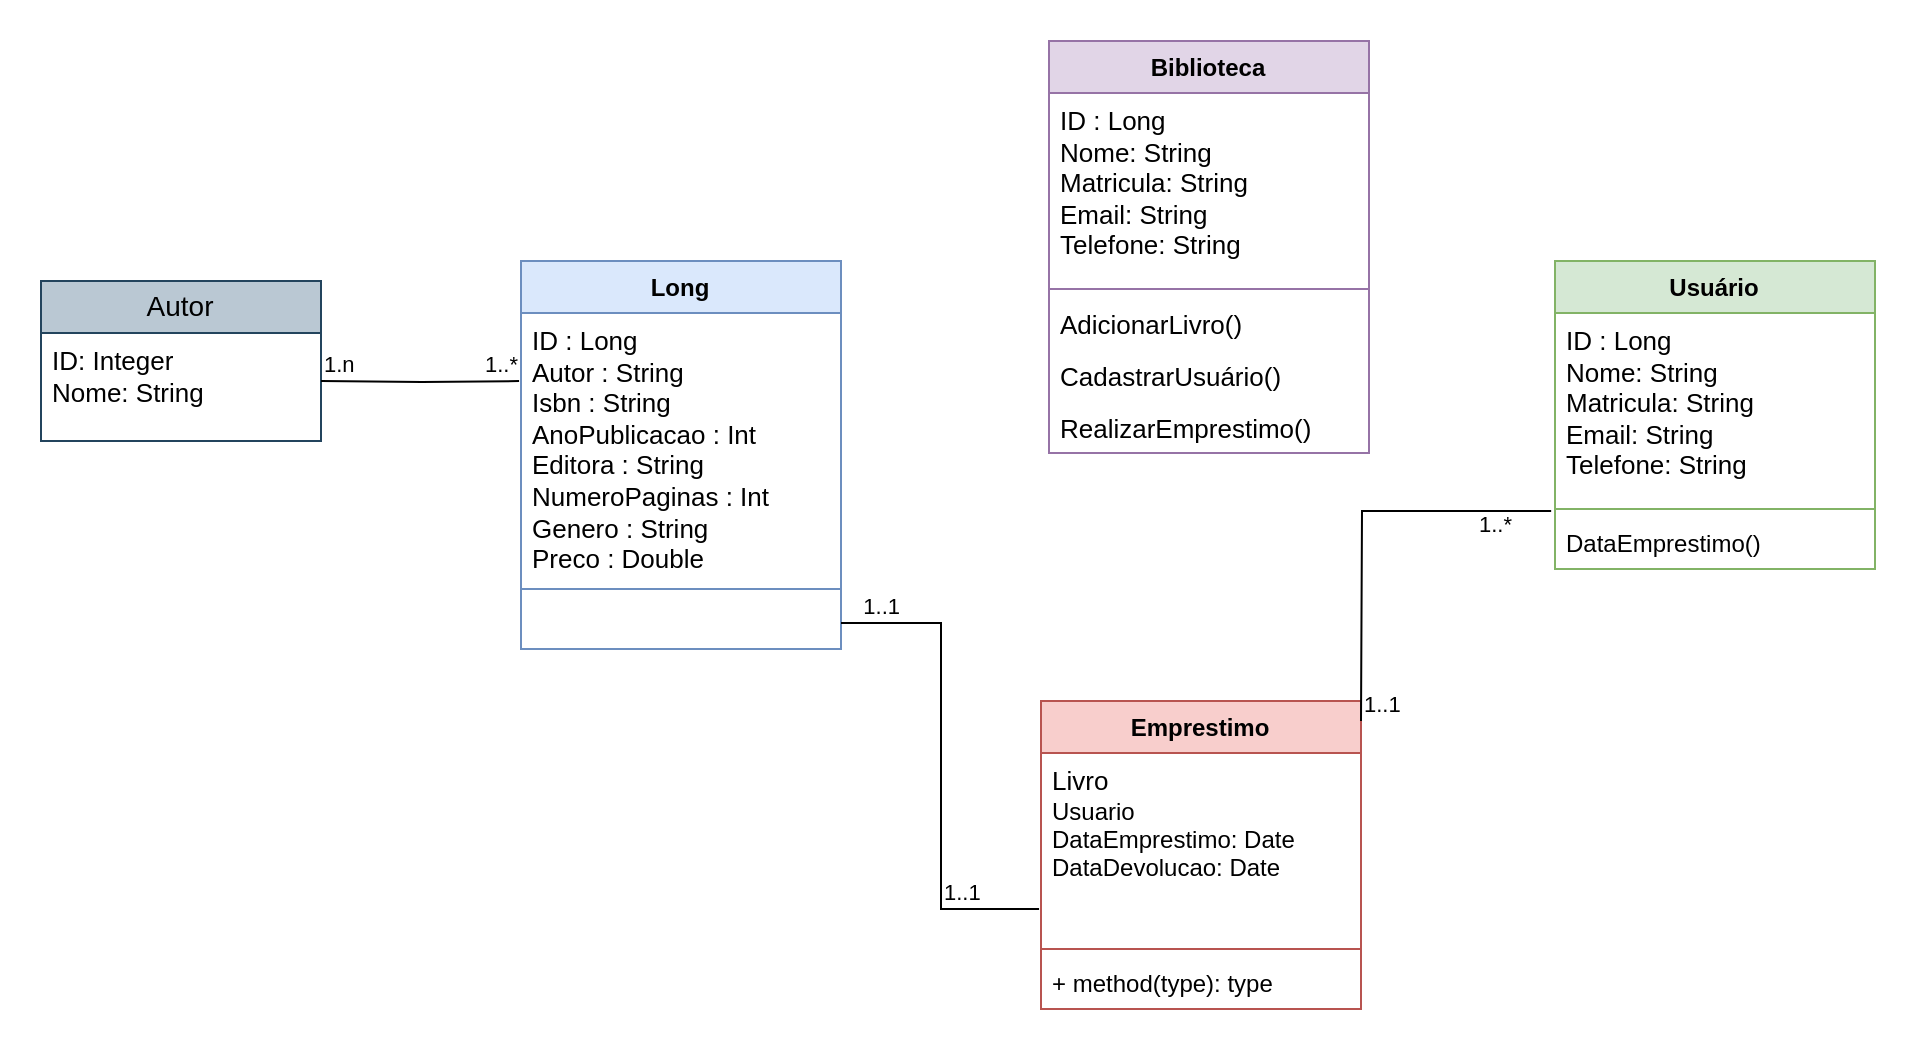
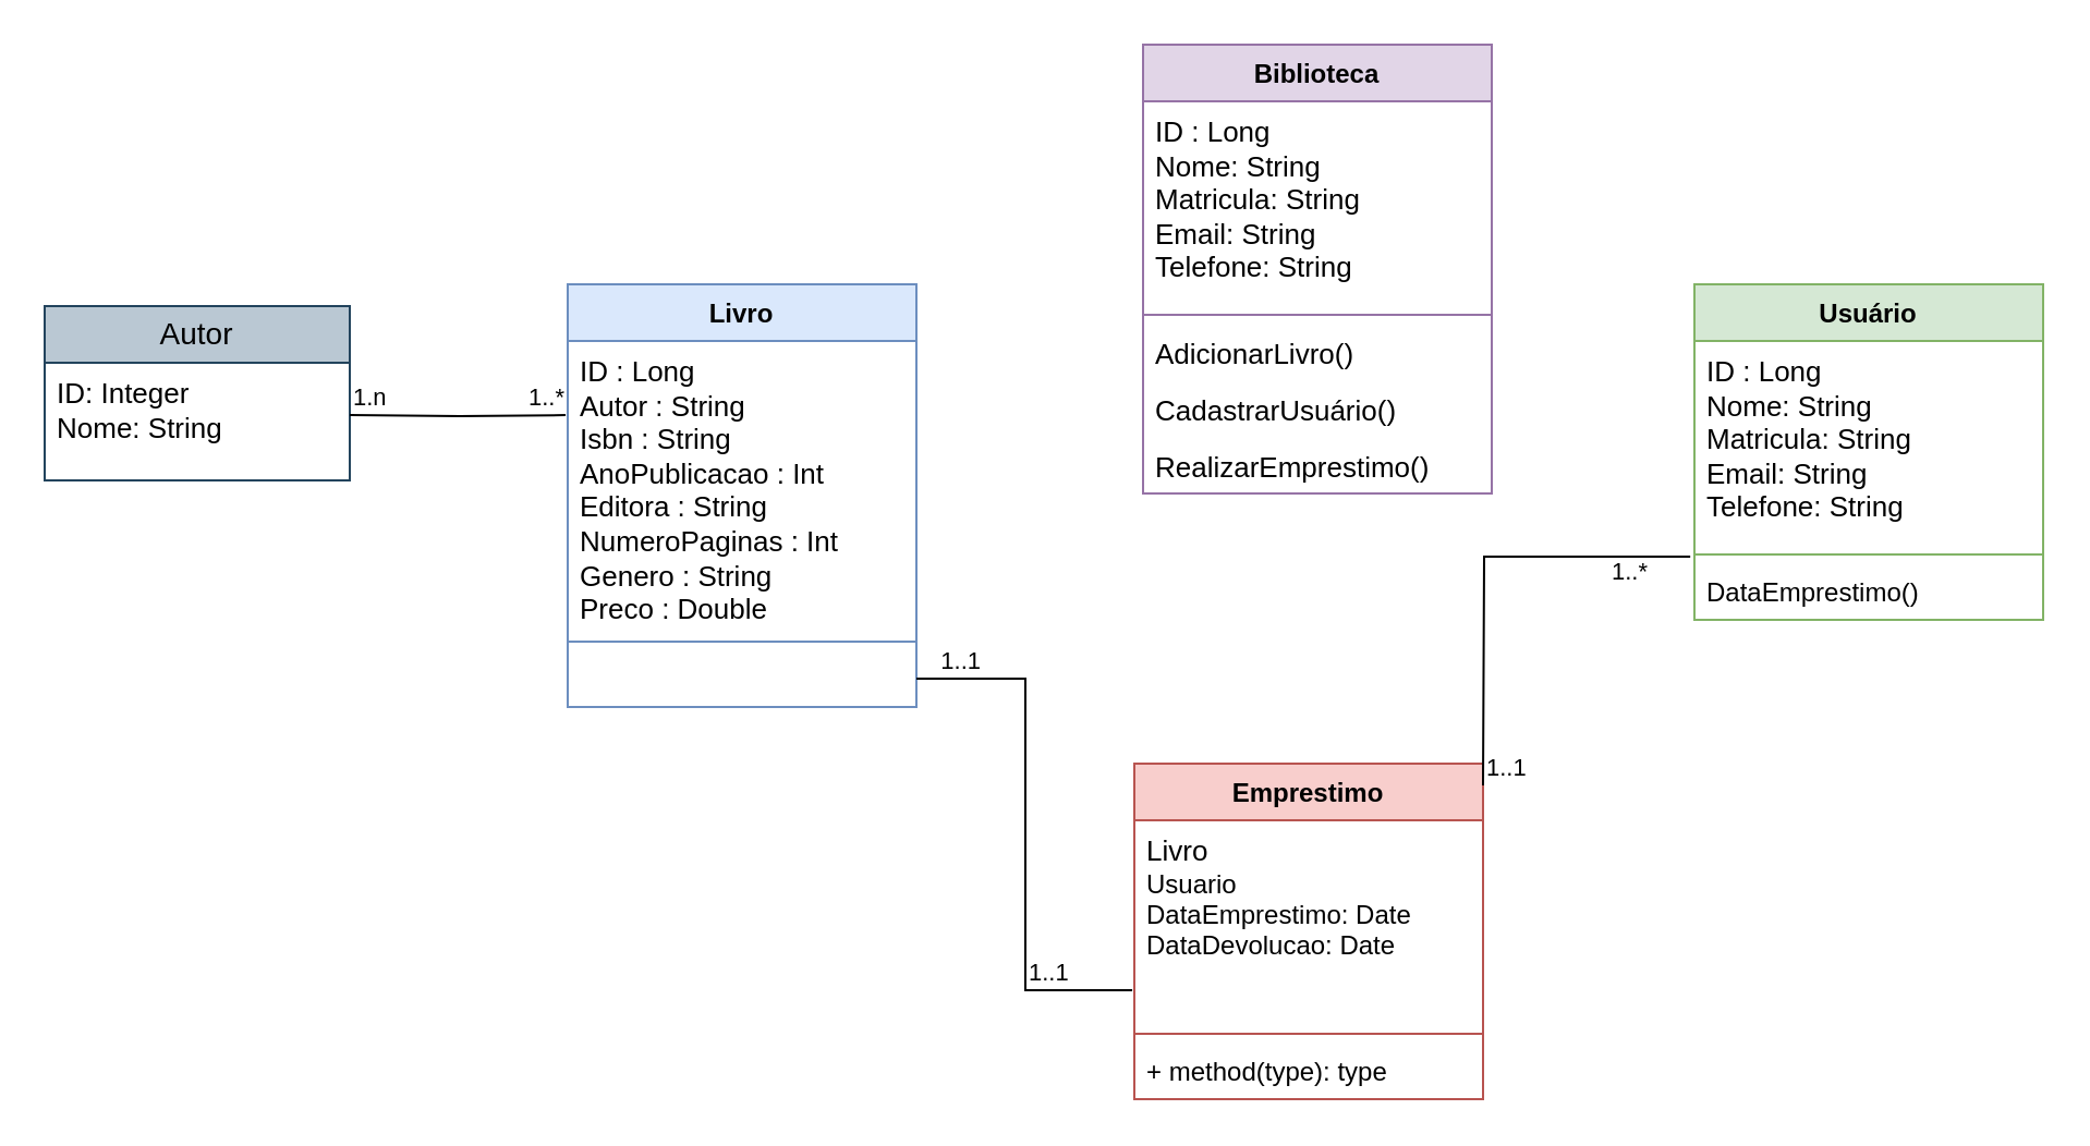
  <mxCell id="0" />
  <mxCell id="1" parent="0" />
- <mxCell id="2" value="&lt;div&gt;Long&lt;/div&gt;&lt;div&gt;&lt;br&gt;&lt;/div&gt;" style="swimlane;fontStyle=1;align=center;verticalAlign=top;childLayout=stackLayout;horizontal=1;startSize=26;horizontalStack=0;resizeParent=1;resizeParentMax=0;resizeLast=0;collapsible=1;marginBottom=0;whiteSpace=wrap;html=1;fillColor=#dae8fc;strokeColor=#6c8ebf;" vertex="1" parent="1"><mxGeometry x="260" y="130" width="160" height="194" as="geometry" /></mxCell>
+ <mxCell id="2" value="&lt;div&gt;Livro&lt;/div&gt;&lt;div&gt;&lt;br&gt;&lt;/div&gt;" style="swimlane;fontStyle=1;align=center;verticalAlign=top;childLayout=stackLayout;horizontal=1;startSize=26;horizontalStack=0;resizeParent=1;resizeParentMax=0;resizeLast=0;collapsible=1;marginBottom=0;whiteSpace=wrap;html=1;fillColor=#dae8fc;strokeColor=#6c8ebf;" vertex="1" parent="1"><mxGeometry x="260" y="130" width="160" height="194" as="geometry" /></mxCell>
  <mxCell id="3" value="&lt;div&gt;&lt;font style=&quot;font-size: 13px;&quot;&gt;ID : Long&lt;/font&gt;&lt;/div&gt;&lt;div&gt;&lt;font style=&quot;font-size: 13px;&quot;&gt;Autor : String&lt;/font&gt;&lt;/div&gt;&lt;div&gt;&lt;font style=&quot;font-size: 13px;&quot;&gt;Isbn : String&lt;/font&gt;&lt;/div&gt;&lt;div&gt;&lt;font style=&quot;font-size: 13px;&quot;&gt;AnoPublicacao : Int&lt;/font&gt;&lt;/div&gt;&lt;div&gt;&lt;font style=&quot;font-size: 13px;&quot;&gt;Editora : String&lt;/font&gt;&lt;/div&gt;&lt;div&gt;&lt;font style=&quot;font-size: 13px;&quot;&gt;NumeroPaginas : Int&lt;/font&gt;&lt;/div&gt;&lt;div&gt;&lt;font style=&quot;font-size: 13px;&quot;&gt;Genero : String&lt;/font&gt;&lt;/div&gt;&lt;div&gt;&lt;font style=&quot;font-size: 13px;&quot;&gt;Preco : Double&lt;br&gt;&lt;/font&gt;&lt;/div&gt;" style="text;align=left;verticalAlign=top;spacingLeft=4;spacingRight=4;overflow=hidden;rotatable=0;points=[[0,0.5],[1,0.5]];portConstraint=eastwest;whiteSpace=wrap;html=1;" vertex="1" parent="2"><mxGeometry y="26" width="160" height="134" as="geometry" /></mxCell>
  <mxCell id="4" value="" style="line;strokeWidth=1;fillColor=none;align=left;verticalAlign=middle;spacingTop=-1;spacingLeft=3;spacingRight=3;rotatable=0;labelPosition=right;points=[];portConstraint=eastwest;strokeColor=inherit;" vertex="1" parent="2"><mxGeometry y="160" width="160" height="8" as="geometry" /></mxCell>
  <mxCell id="5" value="" style="text;align=left;verticalAlign=top;spacingLeft=4;spacingRight=4;overflow=hidden;rotatable=0;points=[[0,0.5],[1,0.5]];portConstraint=eastwest;whiteSpace=wrap;html=1;" vertex="1" parent="2"><mxGeometry y="168" width="160" height="26" as="geometry" /></mxCell>
  <mxCell id="6" value="Usuário" style="swimlane;fontStyle=1;align=center;verticalAlign=top;childLayout=stackLayout;horizontal=1;startSize=26;horizontalStack=0;resizeParent=1;resizeParentMax=0;resizeLast=0;collapsible=1;marginBottom=0;whiteSpace=wrap;html=1;fillColor=#d5e8d4;strokeColor=#82b366;" vertex="1" parent="1"><mxGeometry x="777" y="130" width="160" height="154" as="geometry" /></mxCell>
  <mxCell id="7" value="&lt;div&gt;&lt;font style=&quot;font-size: 13px;&quot;&gt;ID : Long&lt;/font&gt;&lt;/div&gt;&lt;div&gt;&lt;font style=&quot;font-size: 13px;&quot;&gt;Nome: String&lt;/font&gt;&lt;/div&gt;&lt;div&gt;&lt;font style=&quot;font-size: 13px;&quot;&gt;Matricula: String&lt;/font&gt;&lt;/div&gt;&lt;div&gt;&lt;font style=&quot;font-size: 13px;&quot;&gt;Email: String&lt;/font&gt;&lt;/div&gt;&lt;div&gt;&lt;font style=&quot;font-size: 13px;&quot;&gt;Telefone: String&lt;/font&gt;&lt;/div&gt;" style="text;strokeColor=none;fillColor=none;align=left;verticalAlign=top;spacingLeft=4;spacingRight=4;overflow=hidden;rotatable=0;points=[[0,0.5],[1,0.5]];portConstraint=eastwest;whiteSpace=wrap;html=1;" vertex="1" parent="6"><mxGeometry y="26" width="160" height="94" as="geometry" /></mxCell>
  <mxCell id="8" value="" style="line;strokeWidth=1;fillColor=none;align=left;verticalAlign=middle;spacingTop=-1;spacingLeft=3;spacingRight=3;rotatable=0;labelPosition=right;points=[];portConstraint=eastwest;strokeColor=inherit;" vertex="1" parent="6"><mxGeometry y="120" width="160" height="8" as="geometry" /></mxCell>
  <mxCell id="9" value="DataEmprestimo()" style="text;strokeColor=none;fillColor=none;align=left;verticalAlign=top;spacingLeft=4;spacingRight=4;overflow=hidden;rotatable=0;points=[[0,0.5],[1,0.5]];portConstraint=eastwest;whiteSpace=wrap;html=1;" vertex="1" parent="6"><mxGeometry y="128" width="160" height="26" as="geometry" /></mxCell>
  <mxCell id="10" value="Emprestimo" style="swimlane;fontStyle=1;align=center;verticalAlign=top;childLayout=stackLayout;horizontal=1;startSize=26;horizontalStack=0;resizeParent=1;resizeParentMax=0;resizeLast=0;collapsible=1;marginBottom=0;whiteSpace=wrap;html=1;fillColor=#f8cecc;strokeColor=#b85450;" vertex="1" parent="1"><mxGeometry x="520" y="350" width="160" height="154" as="geometry" /></mxCell>
  <mxCell id="11" value="&lt;div&gt;&lt;font style=&quot;font-size: 13px;&quot;&gt;Livro&lt;br&gt;&lt;/font&gt;&lt;/div&gt;&lt;div&gt;Usuario&lt;/div&gt;&lt;div&gt;DataEmprestimo: Date&lt;/div&gt;&lt;div&gt;DataDevolucao: Date&lt;br&gt;&lt;/div&gt;" style="text;strokeColor=none;fillColor=none;align=left;verticalAlign=top;spacingLeft=4;spacingRight=4;overflow=hidden;rotatable=0;points=[[0,0.5],[1,0.5]];portConstraint=eastwest;whiteSpace=wrap;html=1;" vertex="1" parent="10"><mxGeometry y="26" width="160" height="94" as="geometry" /></mxCell>
  <mxCell id="12" value="" style="line;strokeWidth=1;fillColor=none;align=left;verticalAlign=middle;spacingTop=-1;spacingLeft=3;spacingRight=3;rotatable=0;labelPosition=right;points=[];portConstraint=eastwest;strokeColor=inherit;" vertex="1" parent="10"><mxGeometry y="120" width="160" height="8" as="geometry" /></mxCell>
  <mxCell id="13" value="+ method(type): type" style="text;strokeColor=none;fillColor=none;align=left;verticalAlign=top;spacingLeft=4;spacingRight=4;overflow=hidden;rotatable=0;points=[[0,0.5],[1,0.5]];portConstraint=eastwest;whiteSpace=wrap;html=1;" vertex="1" parent="10"><mxGeometry y="128" width="160" height="26" as="geometry" /></mxCell>
  <mxCell id="14" value="Biblioteca" style="swimlane;fontStyle=1;align=center;verticalAlign=top;childLayout=stackLayout;horizontal=1;startSize=26;horizontalStack=0;resizeParent=1;resizeParentMax=0;resizeLast=0;collapsible=1;marginBottom=0;whiteSpace=wrap;html=1;fillColor=#e1d5e7;strokeColor=#9673a6;" vertex="1" parent="1"><mxGeometry x="524" y="20" width="160" height="206" as="geometry" /></mxCell>
  <mxCell id="15" value="&lt;div&gt;&lt;font style=&quot;font-size: 13px;&quot;&gt;ID : Long&lt;/font&gt;&lt;/div&gt;&lt;div&gt;&lt;font style=&quot;font-size: 13px;&quot;&gt;Nome: String&lt;/font&gt;&lt;/div&gt;&lt;div&gt;&lt;font style=&quot;font-size: 13px;&quot;&gt;Matricula: String&lt;/font&gt;&lt;/div&gt;&lt;div&gt;&lt;font style=&quot;font-size: 13px;&quot;&gt;Email: String&lt;/font&gt;&lt;/div&gt;&lt;div&gt;&lt;font style=&quot;font-size: 13px;&quot;&gt;Telefone: String&lt;/font&gt;&lt;/div&gt;" style="text;strokeColor=none;fillColor=none;align=left;verticalAlign=top;spacingLeft=4;spacingRight=4;overflow=hidden;rotatable=0;points=[[0,0.5],[1,0.5]];portConstraint=eastwest;whiteSpace=wrap;html=1;" vertex="1" parent="14"><mxGeometry y="26" width="160" height="94" as="geometry" /></mxCell>
  <mxCell id="16" value="" style="line;strokeWidth=1;fillColor=none;align=left;verticalAlign=middle;spacingTop=-1;spacingLeft=3;spacingRight=3;rotatable=0;labelPosition=right;points=[];portConstraint=eastwest;strokeColor=inherit;" vertex="1" parent="14"><mxGeometry y="120" width="160" height="8" as="geometry" /></mxCell>
  <mxCell id="17" value="&lt;font style=&quot;font-size: 13px;&quot;&gt;AdicionarLivro()&lt;/font&gt;" style="text;strokeColor=none;fillColor=none;align=left;verticalAlign=top;spacingLeft=4;spacingRight=4;overflow=hidden;rotatable=0;points=[[0,0.5],[1,0.5]];portConstraint=eastwest;whiteSpace=wrap;html=1;" vertex="1" parent="14"><mxGeometry y="128" width="160" height="26" as="geometry" /></mxCell>
  <mxCell id="18" value="&lt;font style=&quot;font-size: 13px;&quot;&gt;CadastrarUsuário()&lt;/font&gt;" style="text;strokeColor=none;fillColor=none;align=left;verticalAlign=top;spacingLeft=4;spacingRight=4;overflow=hidden;rotatable=0;points=[[0,0.5],[1,0.5]];portConstraint=eastwest;whiteSpace=wrap;html=1;" vertex="1" parent="14"><mxGeometry y="154" width="160" height="26" as="geometry" /></mxCell>
  <mxCell id="19" value="&lt;font style=&quot;font-size: 13px;&quot;&gt;RealizarEmprestimo()&lt;/font&gt;" style="text;strokeColor=none;fillColor=none;align=left;verticalAlign=top;spacingLeft=4;spacingRight=4;overflow=hidden;rotatable=0;points=[[0,0.5],[1,0.5]];portConstraint=eastwest;whiteSpace=wrap;html=1;" vertex="1" parent="14"><mxGeometry y="180" width="160" height="26" as="geometry" /></mxCell>
  <mxCell id="20" value="" style="endArrow=none;html=1;edgeStyle=orthogonalEdgeStyle;rounded=0;entryX=-0.012;entryY=-0.115;entryDx=0;entryDy=0;entryPerimeter=0;" edge="1" parent="1" target="9"><mxGeometry relative="1" as="geometry"><mxPoint x="680" y="360" as="sourcePoint" /><mxPoint x="840" y="290" as="targetPoint" /></mxGeometry></mxCell>
  <mxCell id="21" value="1..1" style="edgeLabel;resizable=0;html=1;align=left;verticalAlign=bottom;" connectable="0" vertex="1" parent="20"><mxGeometry x="-1" relative="1" as="geometry" /></mxCell>
  <mxCell id="22" value="1..*" style="edgeLabel;resizable=0;html=1;align=right;verticalAlign=bottom;" connectable="0" vertex="1" parent="20"><mxGeometry x="1" relative="1" as="geometry"><mxPoint x="-19" y="15" as="offset" /></mxGeometry></mxCell>
  <mxCell id="23" value="" style="endArrow=none;html=1;edgeStyle=orthogonalEdgeStyle;rounded=0;exitX=-0.006;exitY=0.83;exitDx=0;exitDy=0;exitPerimeter=0;" edge="1" parent="1" source="11" target="5"><mxGeometry relative="1" as="geometry"><mxPoint x="470" y="451" as="sourcePoint" /><mxPoint x="460" y="370" as="targetPoint" /></mxGeometry></mxCell>
  <mxCell id="24" value="1..1" style="edgeLabel;resizable=0;html=1;align=left;verticalAlign=bottom;" connectable="0" vertex="1" parent="23"><mxGeometry x="-1" relative="1" as="geometry"><mxPoint x="-49" as="offset" /></mxGeometry></mxCell>
  <mxCell id="25" value="1..1" style="edgeLabel;resizable=0;html=1;align=right;verticalAlign=bottom;" connectable="0" vertex="1" parent="23"><mxGeometry x="1" relative="1" as="geometry"><mxPoint x="30" as="offset" /></mxGeometry></mxCell>
  <mxCell id="26" value="&lt;font style=&quot;font-size: 14px;&quot;&gt;Autor&lt;/font&gt;" style="swimlane;fontStyle=0;childLayout=stackLayout;horizontal=1;startSize=26;fillColor=#bac8d3;horizontalStack=0;resizeParent=1;resizeParentMax=0;resizeLast=0;collapsible=1;marginBottom=0;whiteSpace=wrap;html=1;strokeColor=#23445d;" vertex="1" parent="1"><mxGeometry x="20" y="140" width="140" height="80" as="geometry" /></mxCell>
  <mxCell id="27" value="&lt;div&gt;&lt;font style=&quot;font-size: 13px;&quot;&gt;ID: Integer&lt;/font&gt;&lt;/div&gt;&lt;div&gt;&lt;font style=&quot;font-size: 13px;&quot;&gt;Nome: String&lt;/font&gt;&lt;/div&gt;" style="text;strokeColor=none;fillColor=none;align=left;verticalAlign=top;spacingLeft=4;spacingRight=4;overflow=hidden;rotatable=0;points=[[0,0.5],[1,0.5]];portConstraint=eastwest;whiteSpace=wrap;html=1;" vertex="1" parent="26"><mxGeometry y="26" width="140" height="54" as="geometry" /></mxCell>
  <mxCell id="28" value="" style="endArrow=none;html=1;edgeStyle=orthogonalEdgeStyle;rounded=0;entryX=-0.006;entryY=0.254;entryDx=0;entryDy=0;entryPerimeter=0;" edge="1" parent="1" target="3"><mxGeometry relative="1" as="geometry"><mxPoint x="160" y="190" as="sourcePoint" /><mxPoint x="250" y="190" as="targetPoint" /></mxGeometry></mxCell>
  <mxCell id="29" value="1.n" style="edgeLabel;resizable=0;html=1;align=left;verticalAlign=bottom;" connectable="0" vertex="1" parent="28"><mxGeometry x="-1" relative="1" as="geometry" /></mxCell>
  <mxCell id="30" value="1..*" style="edgeLabel;resizable=0;html=1;align=right;verticalAlign=bottom;" connectable="0" vertex="1" parent="28"><mxGeometry x="1" relative="1" as="geometry" /></mxCell>
